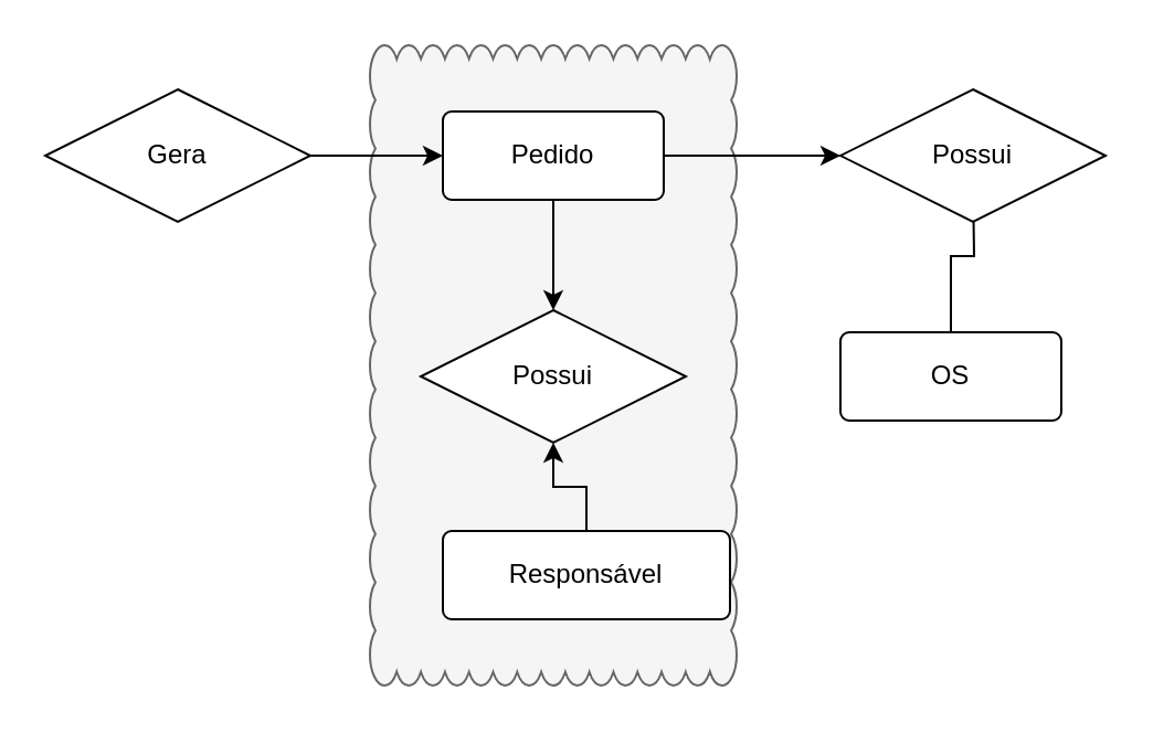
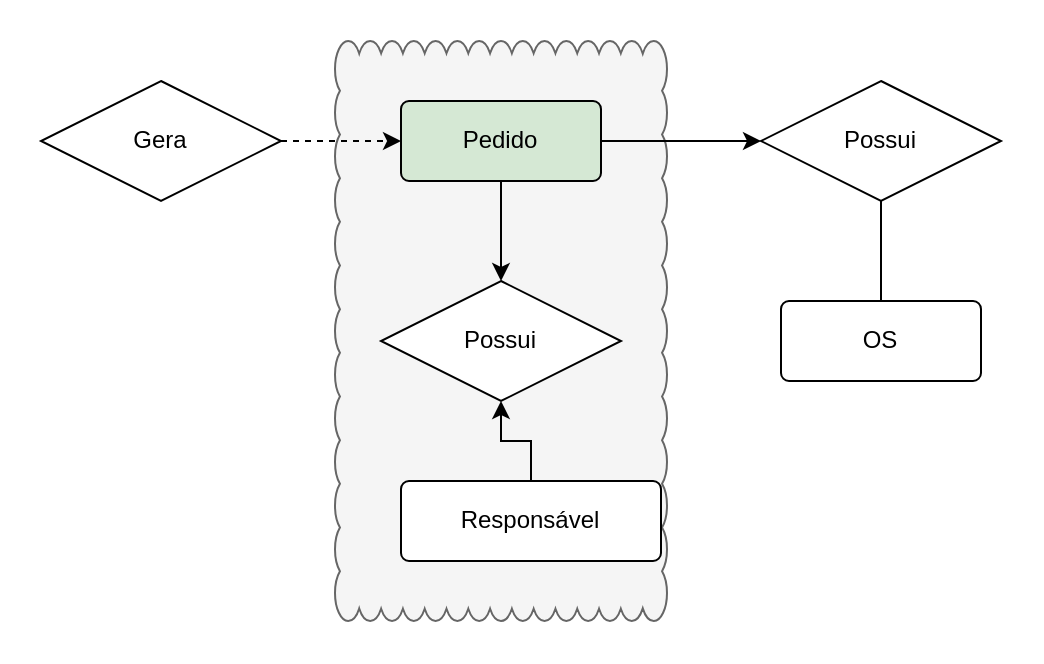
  <mxCell id="0" />
  <mxCell id="1" parent="0" />
  <mxCell id="2" value="" style="whiteSpace=wrap;html=1;shape=mxgraph.basic.cloud_rect;fillColor=#f5f5f5;fontColor=#333333;strokeColor=#666666;" vertex="1" parent="1"><mxGeometry x="167" y="20" width="166" height="290" as="geometry" /></mxCell>
  <mxCell id="3" value="" style="edgeStyle=orthogonalEdgeStyle;rounded=0;orthogonalLoop=1;jettySize=auto;html=1;" edge="1" parent="1" source="5" target="12"><mxGeometry relative="1" as="geometry" /></mxCell>
  <mxCell id="4" value="" style="edgeStyle=orthogonalEdgeStyle;rounded=0;orthogonalLoop=1;jettySize=auto;html=1;" edge="1" parent="1" source="5" target="13"><mxGeometry relative="1" as="geometry" /></mxCell>
- <mxCell id="5" value="Pedido" style="rounded=1;arcSize=10;whiteSpace=wrap;html=1;align=center;" vertex="1" parent="1"><mxGeometry x="200" y="50" width="100" height="40" as="geometry" /></mxCell>
- <mxCell id="6" value="" style="edgeStyle=orthogonalEdgeStyle;rounded=0;orthogonalLoop=1;jettySize=auto;html=1;" edge="1" parent="1" source="7" target="5"><mxGeometry relative="1" as="geometry" /></mxCell>
+ <mxCell id="5" value="Pedido" style="rounded=1;arcSize=10;whiteSpace=wrap;html=1;align=center;fillColor=#d5e8d4;" vertex="1" parent="1"><mxGeometry x="200" y="50" width="100" height="40" as="geometry" /></mxCell>
+ <mxCell id="6" value="" style="edgeStyle=orthogonalEdgeStyle;rounded=0;orthogonalLoop=1;jettySize=auto;html=1;dashed=1;" edge="1" parent="1" source="7" target="5"><mxGeometry relative="1" as="geometry" /></mxCell>
  <mxCell id="7" value="Gera" style="shape=rhombus;perimeter=rhombusPerimeter;whiteSpace=wrap;html=1;align=center;" vertex="1" parent="1"><mxGeometry x="20" y="40" width="120" height="60" as="geometry" /></mxCell>
  <mxCell id="8" value="" style="edgeStyle=orthogonalEdgeStyle;rounded=0;orthogonalLoop=1;jettySize=auto;html=1;" edge="1" parent="1" source="9" target="12"><mxGeometry relative="1" as="geometry" /></mxCell>
  <mxCell id="9" value="Responsável" style="rounded=1;arcSize=10;whiteSpace=wrap;html=1;align=center;" vertex="1" parent="1"><mxGeometry x="200" y="240" width="130" height="40" as="geometry" /></mxCell>
  <mxCell id="10" value="" style="edgeStyle=orthogonalEdgeStyle;rounded=0;orthogonalLoop=1;jettySize=auto;html=1;" edge="1" parent="1" source="11"><mxGeometry relative="1" as="geometry"><mxPoint x="440" y="80" as="targetPoint" /></mxGeometry></mxCell>
- <mxCell id="11" value="OS" style="rounded=1;arcSize=10;whiteSpace=wrap;html=1;align=center;" vertex="1" parent="1"><mxGeometry x="380" y="150" width="100" height="40" as="geometry" /></mxCell>
+ <mxCell id="11" value="OS" style="rounded=1;arcSize=10;whiteSpace=wrap;html=1;align=center;" vertex="1" parent="1"><mxGeometry x="390" y="150" width="100" height="40" as="geometry" /></mxCell>
  <mxCell id="12" value="Possui" style="shape=rhombus;perimeter=rhombusPerimeter;whiteSpace=wrap;html=1;align=center;" vertex="1" parent="1"><mxGeometry x="190" y="140" width="120" height="60" as="geometry" /></mxCell>
  <mxCell id="13" value="Possui" style="shape=rhombus;perimeter=rhombusPerimeter;whiteSpace=wrap;html=1;align=center;" vertex="1" parent="1"><mxGeometry x="380" y="40" width="120" height="60" as="geometry" /></mxCell>
